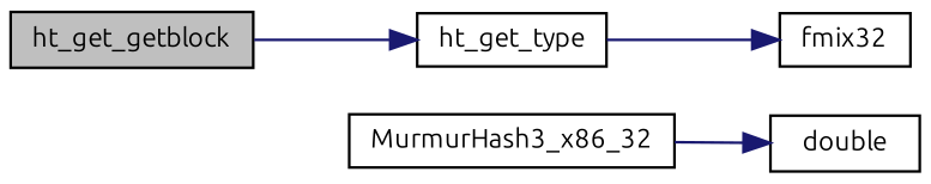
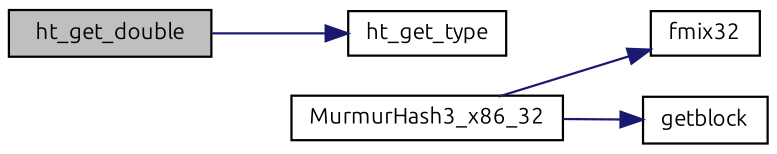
  digraph {
    fontname=Ubuntu
    rankdir=LR
    node [color=black fillcolor=white fontname=Ubuntu fontsize=10 shape=record style=filled]
    edge [color=midnightblue fontname=Ubuntu fontsize=10 labelfontname=Helvetica labelfontsize=10 style=solid]
-   n1 [fillcolor=grey75 fontcolor=black height=0.2 label=ht_get_getblock width=0.4]
+   n1 [fillcolor=grey75 fontcolor=black height=0.2 label=ht_get_double width=0.4]
    n2 [height=0.2 label=ht_get_type width=0.4]
    n3 [height=0.2 label=MurmurHash3_x86_32 width=0.4]
    n4 [height=0.2 label=fmix32 width=0.4]
-   n5 [height=0.2 label=double width=0.4]
+   n5 [height=0.2 label=getblock width=0.4]
    n1 -> n2
-   n2 -> n4
+   n3 -> n4
    n3 -> n5
  }
